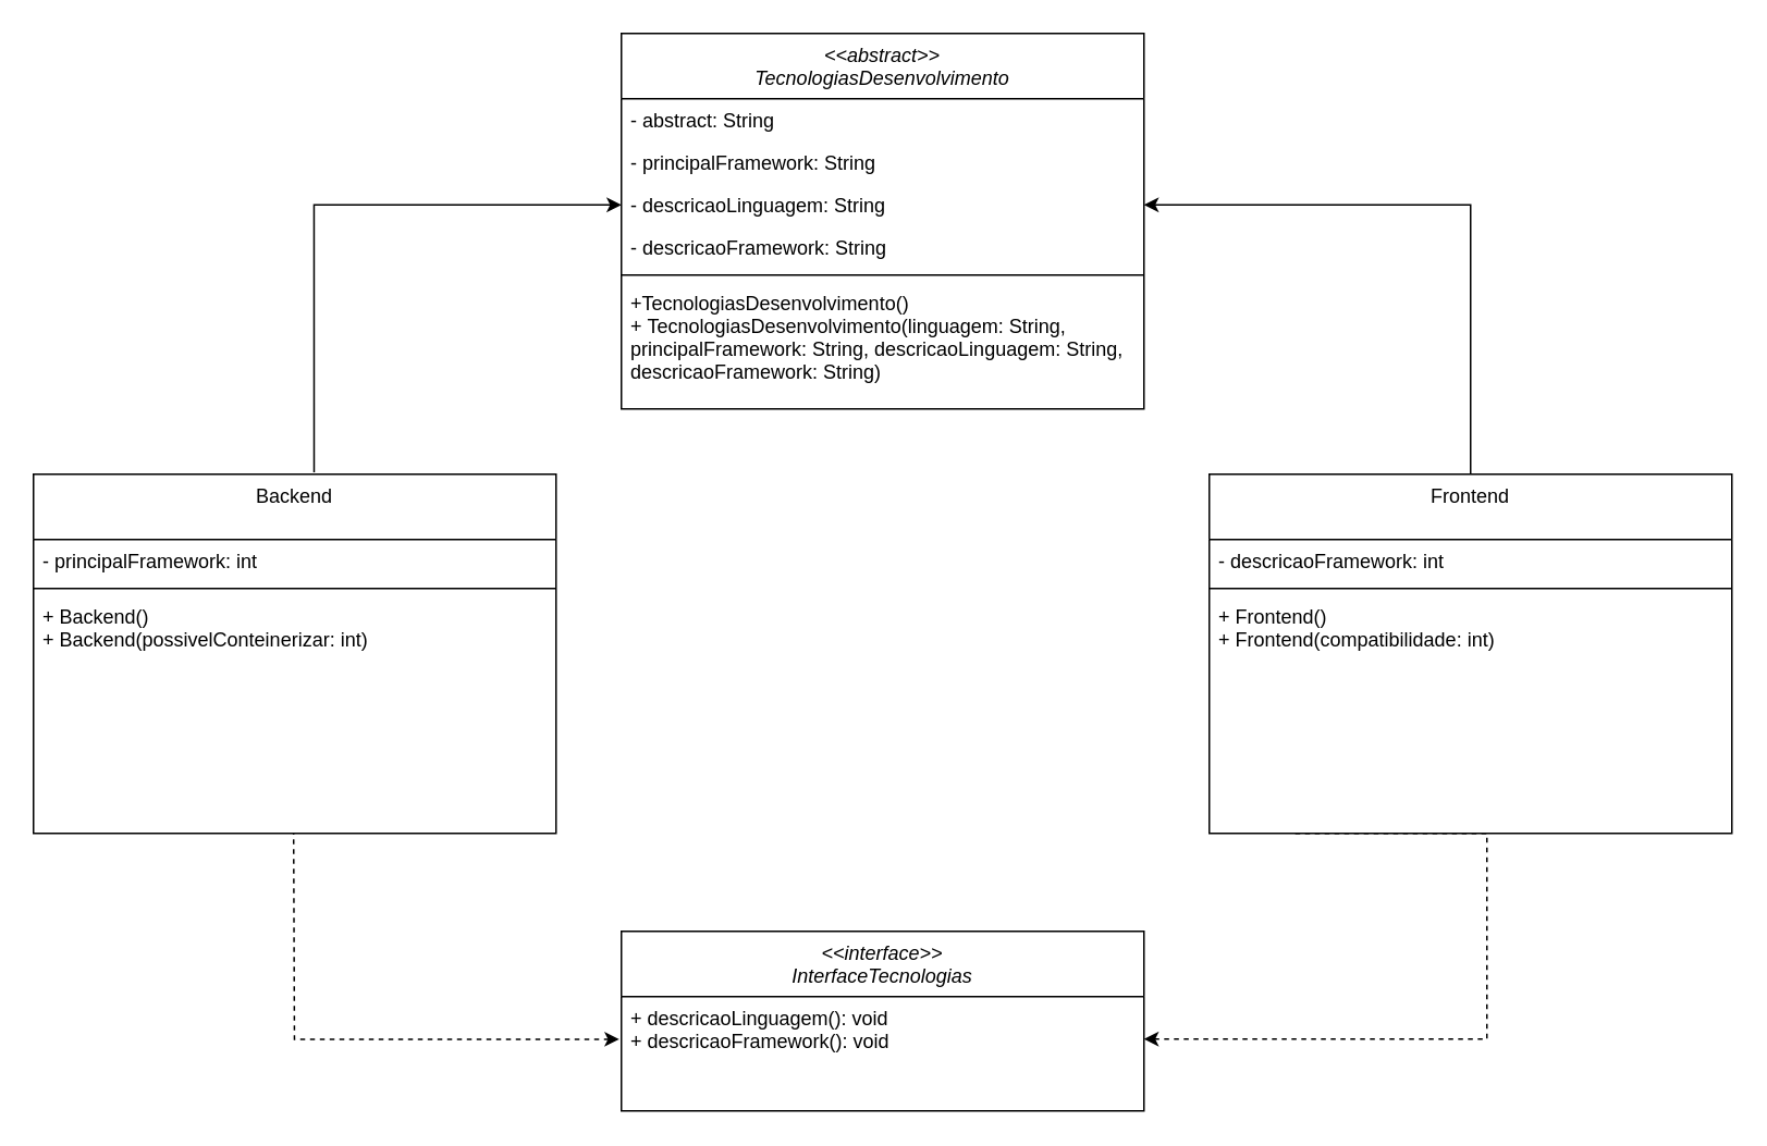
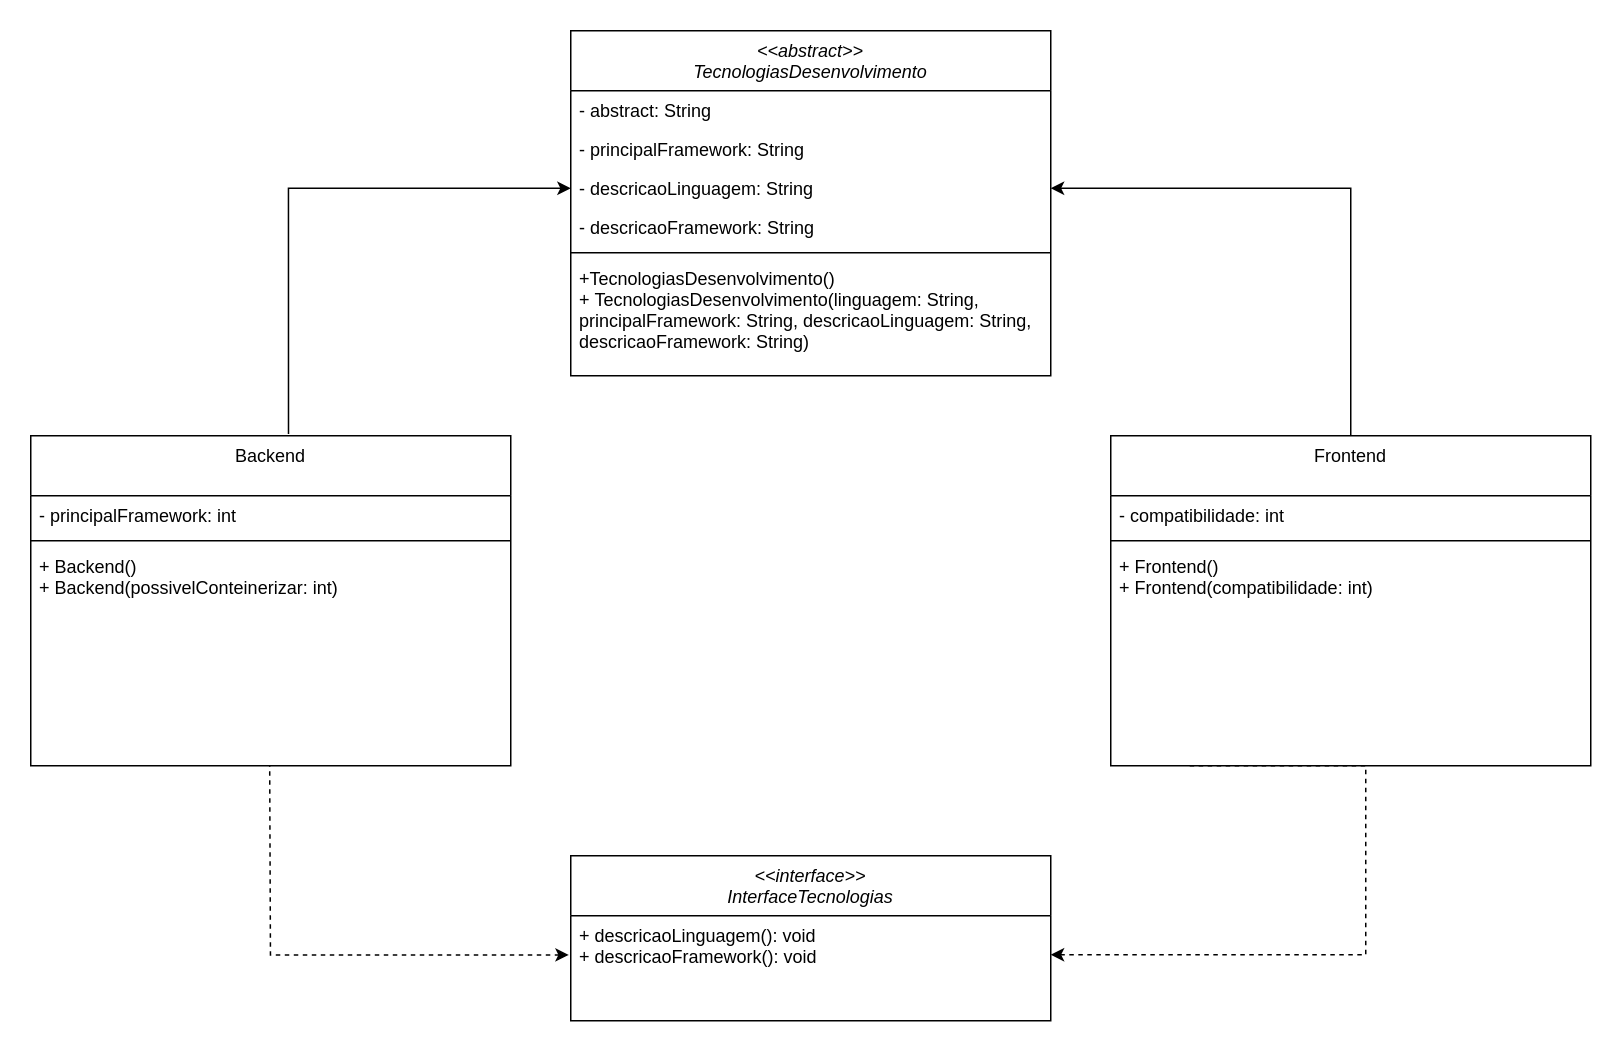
  <mxCell id="0" />
  <mxCell id="1" parent="0" />
  <mxCell id="2" value="Backend" style="swimlane;fontStyle=0;align=center;verticalAlign=top;childLayout=stackLayout;horizontal=1;startSize=40;horizontalStack=0;resizeParent=1;resizeLast=0;collapsible=1;marginBottom=0;rounded=0;shadow=0;strokeWidth=1;" parent="1" vertex="1"><mxGeometry x="20" y="290" width="320" height="220" as="geometry"><mxRectangle x="230" y="140" width="160" height="26" as="alternateBounds" /></mxGeometry></mxCell>
  <mxCell id="3" value="- principalFramework: int" style="text;align=left;verticalAlign=top;spacingLeft=4;spacingRight=4;overflow=hidden;rotatable=0;points=[[0,0.5],[1,0.5]];portConstraint=eastwest;" parent="2" vertex="1"><mxGeometry y="40" width="320" height="26" as="geometry" /></mxCell>
  <mxCell id="4" value="" style="line;html=1;strokeWidth=1;align=left;verticalAlign=middle;spacingTop=-1;spacingLeft=3;spacingRight=3;rotatable=0;labelPosition=right;points=[];portConstraint=eastwest;" parent="2" vertex="1"><mxGeometry y="66" width="320" height="8" as="geometry" /></mxCell>
  <mxCell id="5" value="+ Backend()&#10;+ Backend(possivelConteinerizar: int)&#10;" style="text;align=left;verticalAlign=top;spacingLeft=4;spacingRight=4;overflow=hidden;rotatable=0;points=[[0,0.5],[1,0.5]];portConstraint=eastwest;" parent="2" vertex="1"><mxGeometry y="74" width="320" height="94" as="geometry" /></mxCell>
  <mxCell id="6" value="Frontend" style="swimlane;fontStyle=0;align=center;verticalAlign=top;childLayout=stackLayout;horizontal=1;startSize=40;horizontalStack=0;resizeParent=1;resizeLast=0;collapsible=1;marginBottom=0;rounded=0;shadow=0;strokeWidth=1;" parent="1" vertex="1"><mxGeometry x="740" y="290" width="320" height="220" as="geometry"><mxRectangle x="230" y="140" width="160" height="26" as="alternateBounds" /></mxGeometry></mxCell>
- <mxCell id="7" value="- descricaoFramework: int" style="text;align=left;verticalAlign=top;spacingLeft=4;spacingRight=4;overflow=hidden;rotatable=0;points=[[0,0.5],[1,0.5]];portConstraint=eastwest;" parent="6" vertex="1"><mxGeometry y="40" width="320" height="26" as="geometry" /></mxCell>
+ <mxCell id="7" value="- compatibilidade: int" style="text;align=left;verticalAlign=top;spacingLeft=4;spacingRight=4;overflow=hidden;rotatable=0;points=[[0,0.5],[1,0.5]];portConstraint=eastwest;" parent="6" vertex="1"><mxGeometry y="40" width="320" height="26" as="geometry" /></mxCell>
  <mxCell id="8" value="" style="line;html=1;strokeWidth=1;align=left;verticalAlign=middle;spacingTop=-1;spacingLeft=3;spacingRight=3;rotatable=0;labelPosition=right;points=[];portConstraint=eastwest;" parent="6" vertex="1"><mxGeometry y="66" width="320" height="8" as="geometry" /></mxCell>
  <mxCell id="9" value="+ Frontend()&#10;+ Frontend(compatibilidade: int)&#10;" style="text;align=left;verticalAlign=top;spacingLeft=4;spacingRight=4;overflow=hidden;rotatable=0;points=[[0,0.5],[1,0.5]];portConstraint=eastwest;" parent="6" vertex="1"><mxGeometry y="74" width="320" height="68" as="geometry" /></mxCell>
  <mxCell id="10" value="&lt;&lt;interface&gt;&gt;&#10;InterfaceTecnologias" style="swimlane;fontStyle=2;align=center;verticalAlign=top;childLayout=stackLayout;horizontal=1;startSize=40;horizontalStack=0;resizeParent=1;resizeLast=0;collapsible=1;marginBottom=0;rounded=0;shadow=0;strokeWidth=1;" parent="1" vertex="1"><mxGeometry x="380" y="570" width="320" height="110" as="geometry"><mxRectangle x="230" y="140" width="160" height="26" as="alternateBounds" /></mxGeometry></mxCell>
  <mxCell id="11" value="+ descricaoLinguagem(): void&#10;+ descricaoFramework(): void" style="text;align=left;verticalAlign=top;spacingLeft=4;spacingRight=4;overflow=hidden;rotatable=0;points=[[0,0.5],[1,0.5]];portConstraint=eastwest;horizontal=1;" parent="10" vertex="1"><mxGeometry y="40" width="320" height="70" as="geometry" /></mxCell>
  <mxCell id="12" style="edgeStyle=orthogonalEdgeStyle;rounded=0;orthogonalLoop=1;jettySize=auto;html=1;exitX=-0.004;exitY=0.373;exitDx=0;exitDy=0;entryX=0.75;entryY=1;entryDx=0;entryDy=0;endArrow=none;endFill=0;startArrow=classic;startFill=1;exitPerimeter=0;dashed=1;" parent="1" source="11" edge="1"><mxGeometry relative="1" as="geometry"><mxPoint x="179.29" y="689" as="sourcePoint" /><mxPoint x="179.29" y="510" as="targetPoint" /></mxGeometry></mxCell>
  <mxCell id="13" style="edgeStyle=orthogonalEdgeStyle;rounded=0;orthogonalLoop=1;jettySize=auto;html=1;entryX=0.75;entryY=1;entryDx=0;entryDy=0;endArrow=none;endFill=0;startArrow=classic;startFill=1;dashed=1;" parent="1" edge="1"><mxGeometry relative="1" as="geometry"><mxPoint x="700" y="636" as="sourcePoint" /><mxPoint x="790.29" y="510" as="targetPoint" /><Array as="points"><mxPoint x="910" y="636" /><mxPoint x="910" y="510" /></Array></mxGeometry></mxCell>
  <mxCell id="14" value="&lt;&lt;abstract&gt;&gt;&#10;TecnologiasDesenvolvimento" style="swimlane;fontStyle=2;align=center;verticalAlign=top;childLayout=stackLayout;horizontal=1;startSize=40;horizontalStack=0;resizeParent=1;resizeLast=0;collapsible=1;marginBottom=0;rounded=0;shadow=0;strokeWidth=1;" parent="1" vertex="1"><mxGeometry x="380" y="20" width="320" height="230" as="geometry"><mxRectangle x="230" y="140" width="160" height="26" as="alternateBounds" /></mxGeometry></mxCell>
  <mxCell id="15" value="- abstract: String" style="text;align=left;verticalAlign=top;spacingLeft=4;spacingRight=4;overflow=hidden;rotatable=0;points=[[0,0.5],[1,0.5]];portConstraint=eastwest;" parent="14" vertex="1"><mxGeometry y="40" width="320" height="26" as="geometry" /></mxCell>
  <mxCell id="16" value="- principalFramework: String" style="text;align=left;verticalAlign=top;spacingLeft=4;spacingRight=4;overflow=hidden;rotatable=0;points=[[0,0.5],[1,0.5]];portConstraint=eastwest;" parent="14" vertex="1"><mxGeometry y="66" width="320" height="26" as="geometry" /></mxCell>
  <mxCell id="17" value="- descricaoLinguagem: String" style="text;align=left;verticalAlign=top;spacingLeft=4;spacingRight=4;overflow=hidden;rotatable=0;points=[[0,0.5],[1,0.5]];portConstraint=eastwest;" parent="14" vertex="1"><mxGeometry y="92" width="320" height="26" as="geometry" /></mxCell>
  <mxCell id="18" value="- descricaoFramework: String" style="text;align=left;verticalAlign=top;spacingLeft=4;spacingRight=4;overflow=hidden;rotatable=0;points=[[0,0.5],[1,0.5]];portConstraint=eastwest;" parent="14" vertex="1"><mxGeometry y="118" width="320" height="26" as="geometry" /></mxCell>
  <mxCell id="19" value="" style="line;html=1;strokeWidth=1;align=left;verticalAlign=middle;spacingTop=-1;spacingLeft=3;spacingRight=3;rotatable=0;labelPosition=right;points=[];portConstraint=eastwest;" parent="14" vertex="1"><mxGeometry y="144" width="320" height="8" as="geometry" /></mxCell>
  <mxCell id="20" value="+TecnologiasDesenvolvimento()&#10;+ TecnologiasDesenvolvimento(linguagem: String, &#10;principalFramework: String, descricaoLinguagem: String,&#10;descricaoFramework: String)&#10;" style="text;align=left;verticalAlign=top;spacingLeft=4;spacingRight=4;overflow=hidden;rotatable=0;points=[[0,0.5],[1,0.5]];portConstraint=eastwest;fontStyle=0" parent="14" vertex="1"><mxGeometry y="152" width="320" height="78" as="geometry" /></mxCell>
  <mxCell id="21" style="edgeStyle=orthogonalEdgeStyle;rounded=0;orthogonalLoop=1;jettySize=auto;html=1;exitX=0;exitY=0.5;exitDx=0;exitDy=0;entryX=0.537;entryY=-0.005;entryDx=0;entryDy=0;entryPerimeter=0;startArrow=classic;startFill=1;endArrow=none;endFill=0;" parent="1" source="17" target="2" edge="1"><mxGeometry relative="1" as="geometry" /></mxCell>
  <mxCell id="22" style="edgeStyle=orthogonalEdgeStyle;rounded=0;orthogonalLoop=1;jettySize=auto;html=1;exitX=1;exitY=0.5;exitDx=0;exitDy=0;entryX=0.5;entryY=0;entryDx=0;entryDy=0;startArrow=classic;startFill=1;endArrow=none;endFill=0;" parent="1" source="17" target="6" edge="1"><mxGeometry relative="1" as="geometry" /></mxCell>
